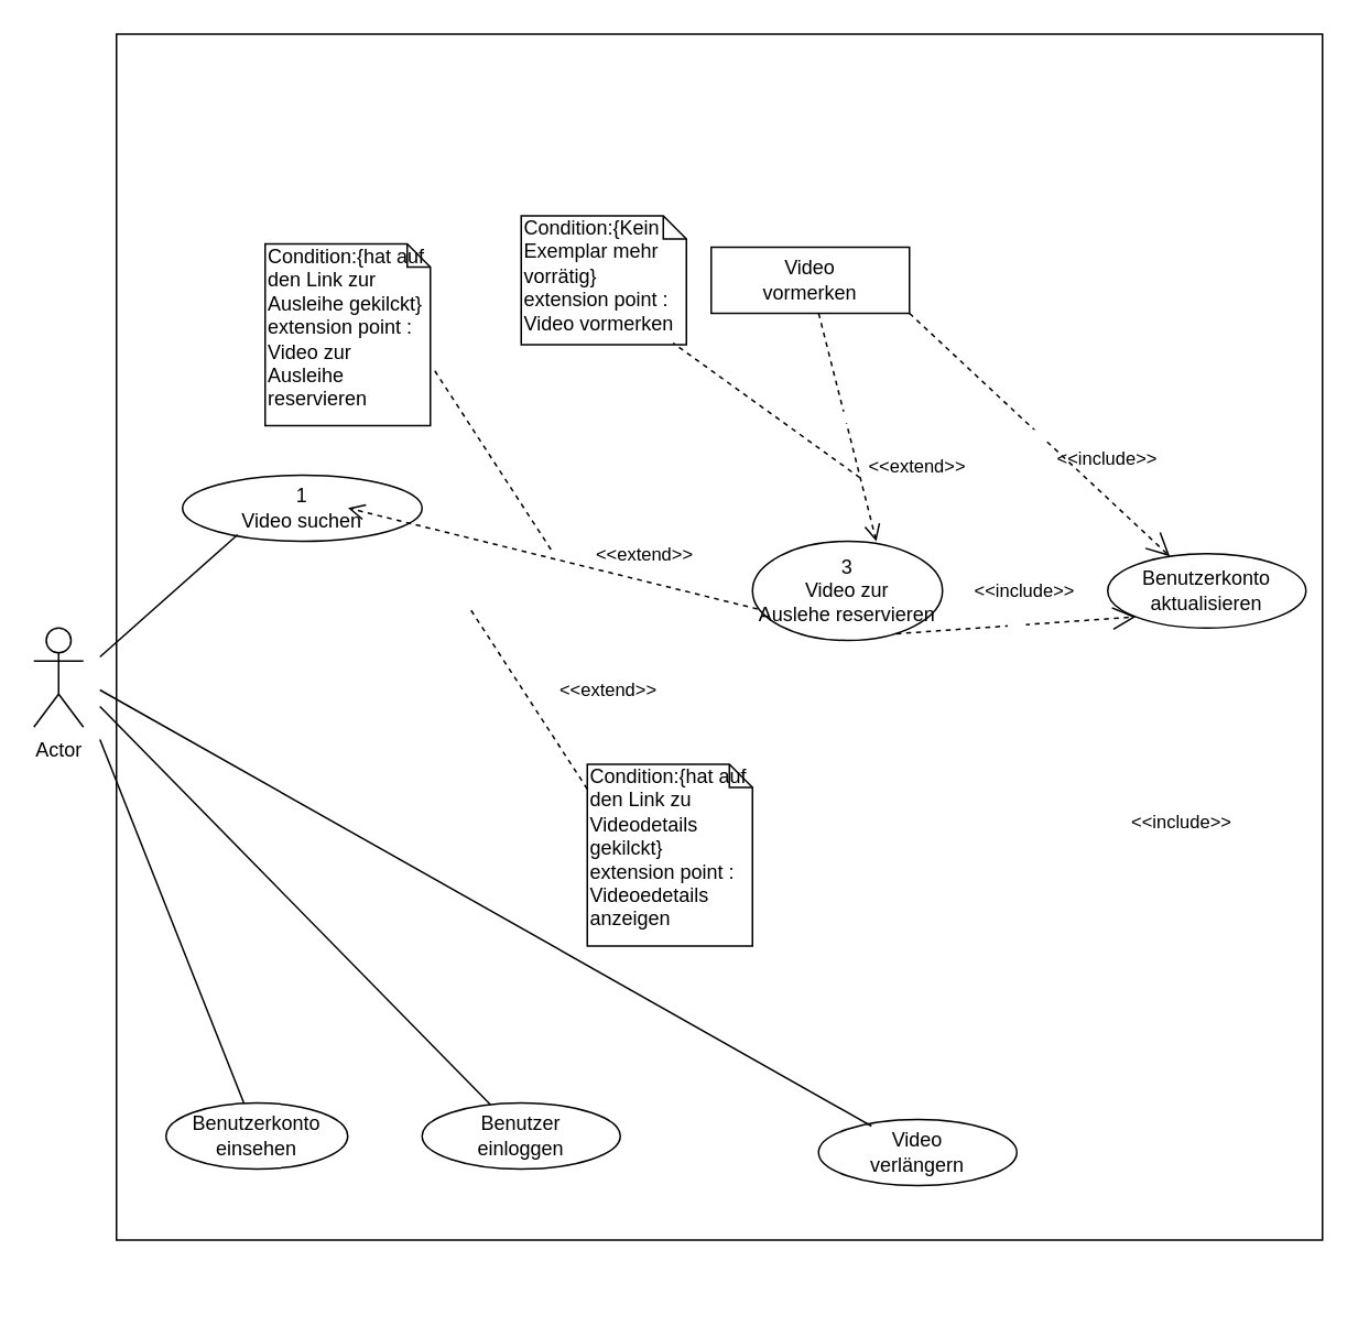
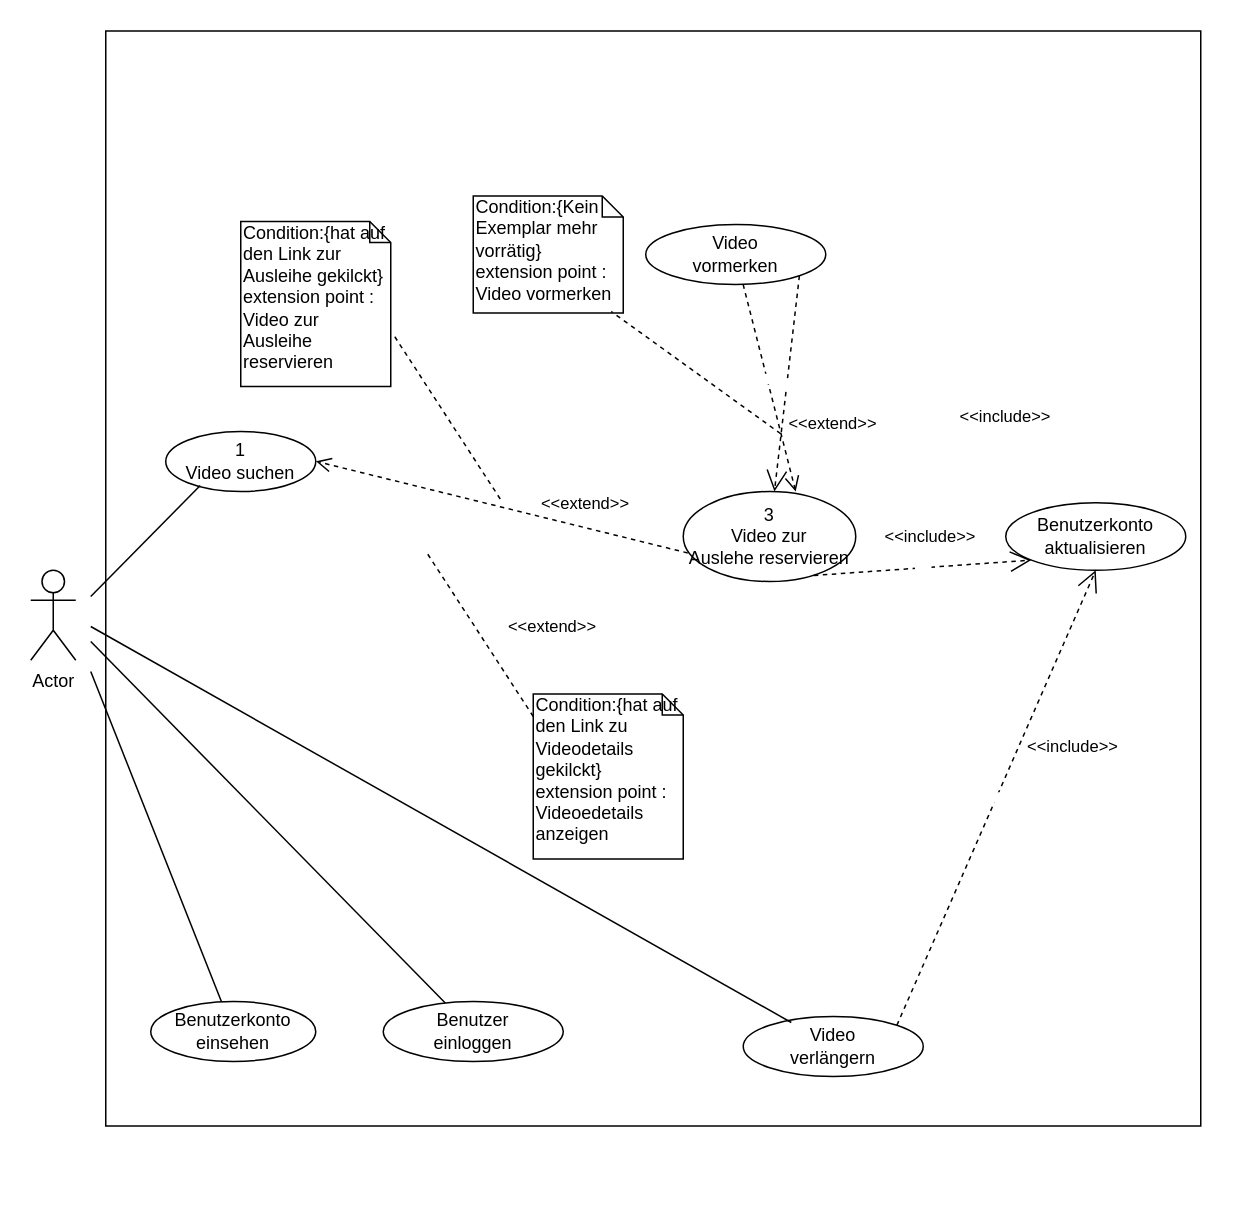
  <mxCell id="0" />
  <mxCell id="1" parent="0" />
  <mxCell id="2" value="" style="whiteSpace=wrap;html=1;aspect=fixed;" parent="1" vertex="1"><mxGeometry x="70" y="20" width="730" height="730" as="geometry" /></mxCell>
- <mxCell id="3" value="1&lt;div&gt;Video suchen&lt;/div&gt;" style="ellipse;whiteSpace=wrap;html=1;" parent="1" vertex="1"><mxGeometry x="110" y="287" width="145" height="40" as="geometry" /></mxCell>
+ <mxCell id="3" value="1&lt;div&gt;Video suchen&lt;/div&gt;" style="ellipse;whiteSpace=wrap;html=1;" parent="1" vertex="1"><mxGeometry x="110" y="287" width="100" height="40" as="geometry" /></mxCell>
  <mxCell id="4" value="&lt;div&gt;Benutzer&lt;/div&gt;&lt;div&gt;einloggen&lt;br&gt;&lt;/div&gt;" style="ellipse;whiteSpace=wrap;html=1;" parent="1" vertex="1"><mxGeometry x="255" y="667" width="120" height="40" as="geometry" /></mxCell>
  <mxCell id="5" value="&lt;div&gt;Video&lt;/div&gt;&lt;div&gt;verlängern&lt;br&gt;&lt;/div&gt;" style="ellipse;whiteSpace=wrap;html=1;" parent="1" vertex="1"><mxGeometry x="495" y="677" width="120" height="40" as="geometry" /></mxCell>
  <mxCell id="6" value="Benutzerkonto aktualisieren" style="ellipse;whiteSpace=wrap;html=1;" parent="1" vertex="1"><mxGeometry x="670" y="334.5" width="120" height="45" as="geometry" /></mxCell>
  <mxCell id="7" value="&lt;div&gt;Benutzerkonto &lt;br&gt;&lt;/div&gt;&lt;div&gt;einsehen&lt;br&gt;&lt;/div&gt;" style="ellipse;whiteSpace=wrap;html=1;" parent="1" vertex="1"><mxGeometry x="100" y="667" width="110" height="40" as="geometry" /></mxCell>
  <mxCell id="8" value="3&lt;div&gt;Video zur &lt;br&gt;&lt;/div&gt;&lt;div&gt;Auslehe reservieren&lt;br&gt;&lt;/div&gt;" style="ellipse;whiteSpace=wrap;html=1;" parent="1" vertex="1"><mxGeometry x="455" y="327" width="115" height="60" as="geometry" /></mxCell>
- <mxCell id="9" value="&lt;div&gt;Video&lt;/div&gt;&lt;div&gt;vormerken&lt;br&gt;&lt;/div&gt;" style="whiteSpace=wrap;html=1;rounded=0;" parent="1" vertex="1"><mxGeometry x="430" y="149" width="120" height="40" as="geometry" /></mxCell>
+ <mxCell id="9" value="&lt;div&gt;Video&lt;/div&gt;&lt;div&gt;vormerken&lt;br&gt;&lt;/div&gt;" style="ellipse;whiteSpace=wrap;html=1;" parent="1" vertex="1"><mxGeometry x="430" y="149" width="120" height="40" as="geometry" /></mxCell>
  <mxCell id="10" value="" style="endArrow=none;html=1;" parent="1" target="4" edge="1"><mxGeometry width="50" height="50" relative="1" as="geometry"><mxPoint x="60" y="427" as="sourcePoint" /><mxPoint x="140" y="387" as="targetPoint" /></mxGeometry></mxCell>
  <mxCell id="11" value="Actor" style="shape=umlActor;verticalLabelPosition=bottom;labelBackgroundColor=#ffffff;verticalAlign=top;html=1;outlineConnect=0;" parent="1" vertex="1"><mxGeometry x="20" y="379.5" width="30" height="60" as="geometry" /></mxCell>
  <mxCell id="12" value="Text" style="text;html=1;align=center;verticalAlign=middle;resizable=0;points=[];;autosize=1;fontSize=6;fontColor=#FFFFFF;direction=south;" parent="1" vertex="1"><mxGeometry x="60" y="757" width="10" height="30" as="geometry" /></mxCell>
  <mxCell id="13" value="return" style="html=1;verticalAlign=bottom;endArrow=open;dashed=1;endSize=8;fontSize=6;fontColor=#FFFFFF;entryX=0.933;entryY=0.725;entryDx=0;entryDy=0;entryPerimeter=0;" parent="1" source="9" edge="1"><mxGeometry relative="1" as="geometry"><mxPoint x="678" y="367" as="sourcePoint" /><mxPoint x="529.96" y="327" as="targetPoint" /></mxGeometry></mxCell>
  <mxCell id="14" value="&lt;font style=&quot;font-size: 11px&quot;&gt;&amp;lt;&amp;lt;extend&amp;gt;&amp;gt;&lt;/font&gt;" style="text;html=1;strokeColor=none;fillColor=none;align=center;verticalAlign=middle;whiteSpace=wrap;rounded=0;fontSize=11;fontColor=#000000;rotation=0;" parent="1" vertex="1"><mxGeometry x="520" y="272" width="70" height="20" as="geometry" /></mxCell>
  <mxCell id="15" value="&lt;div&gt;&lt;font style=&quot;font-size: 12px&quot;&gt;Condition:{Kein Exemplar mehr vorrätig}&lt;/font&gt;&lt;/div&gt;&lt;div&gt;&lt;font style=&quot;font-size: 12px&quot;&gt;extension point :&lt;/font&gt;&lt;/div&gt;&lt;div&gt;&lt;font style=&quot;font-size: 12px&quot;&gt;Video vormerken&lt;br&gt;&lt;/font&gt;&lt;/div&gt;" style="shape=note;whiteSpace=wrap;html=1;size=14;verticalAlign=top;align=left;spacingTop=-6;fontSize=6;fontColor=#000000;" parent="1" vertex="1"><mxGeometry x="315" y="130" width="100" height="78" as="geometry" /></mxCell>
  <mxCell id="16" value="" style="endArrow=none;dashed=1;html=1;fontSize=6;fontColor=#000000;entryX=0.92;entryY=0.987;entryDx=0;entryDy=0;entryPerimeter=0;" parent="1" edge="1" target="15"><mxGeometry width="50" height="50" relative="1" as="geometry"><mxPoint x="520" y="288.5" as="sourcePoint" /><mxPoint x="580" y="276" as="targetPoint" /></mxGeometry></mxCell>
  <mxCell id="17" value="Use" style="endArrow=open;endSize=12;dashed=1;html=1;fontSize=6;fontColor=#FFFFFF;entryX=0;entryY=1;entryDx=0;entryDy=0;exitX=0.757;exitY=0.933;exitDx=0;exitDy=0;exitPerimeter=0;" edge="1" parent="1" source="8" target="6"><mxGeometry width="160" relative="1" as="geometry"><mxPoint x="737.671" y="461.962" as="sourcePoint" /><mxPoint x="610" y="441" as="targetPoint" /></mxGeometry></mxCell>
  <mxCell id="18" value="&lt;font style=&quot;font-size: 11px;&quot;&gt;&amp;lt;&amp;lt;include&amp;gt;&amp;gt;&lt;/font&gt;" style="text;html=1;strokeColor=none;fillColor=none;align=center;verticalAlign=middle;whiteSpace=wrap;rounded=0;fontSize=11;fontColor=#000000;" vertex="1" parent="1"><mxGeometry x="585" y="347" width="70" height="20" as="geometry" /></mxCell>
  <mxCell id="19" value="&lt;font style=&quot;font-size: 11px&quot;&gt;&amp;lt;&amp;lt;extend&amp;gt;&amp;gt;&lt;/font&gt;" style="text;html=1;strokeColor=none;fillColor=none;align=center;verticalAlign=middle;whiteSpace=wrap;rounded=0;fontSize=11;fontColor=#000000;rotation=0;" vertex="1" parent="1"><mxGeometry x="333" y="407" width="70" height="20" as="geometry" /></mxCell>
  <mxCell id="20" value="&lt;font style=&quot;font-size: 11px&quot;&gt;&amp;lt;&amp;lt;extend&amp;gt;&amp;gt;&lt;/font&gt;" style="text;html=1;strokeColor=none;fillColor=none;align=center;verticalAlign=middle;whiteSpace=wrap;rounded=0;fontSize=11;fontColor=#000000;rotation=0;" vertex="1" parent="1"><mxGeometry x="355" y="324.5" width="70" height="20" as="geometry" /></mxCell>
- <mxCell id="21" value="Use" style="endArrow=open;endSize=12;dashed=1;html=1;fontSize=6;fontColor=#FFFFFF;exitX=1;exitY=1;exitDx=0;exitDy=0;" edge="1" parent="1" source="9" target="6"><mxGeometry width="160" relative="1" as="geometry"><mxPoint x="547.555" y="227.98" as="sourcePoint" /><mxPoint x="692.6" y="217.73" as="targetPoint" /></mxGeometry></mxCell>
+ <mxCell id="21" value="Use" style="endArrow=open;endSize=12;dashed=1;html=1;fontSize=6;fontColor=#FFFFFF;exitX=1;exitY=1;exitDx=0;exitDy=0;" edge="1" parent="1" source="9" target="8"><mxGeometry width="160" relative="1" as="geometry"><mxPoint x="547.555" y="227.98" as="sourcePoint" /><mxPoint x="692.6" y="217.73" as="targetPoint" /></mxGeometry></mxCell>
  <mxCell id="22" value="&lt;font style=&quot;font-size: 11px;&quot;&gt;&amp;lt;&amp;lt;include&amp;gt;&amp;gt;&lt;/font&gt;" style="text;html=1;strokeColor=none;fillColor=none;align=center;verticalAlign=middle;whiteSpace=wrap;rounded=0;fontSize=11;fontColor=#000000;" vertex="1" parent="1"><mxGeometry x="635" y="267" width="70" height="20" as="geometry" /></mxCell>
+ <mxCell id="23" value="Use" style="endArrow=open;endSize=12;dashed=1;html=1;fontSize=6;fontColor=#FFFFFF;entryX=0.5;entryY=1;entryDx=0;entryDy=0;exitX=1;exitY=0;exitDx=0;exitDy=0;" edge="1" parent="1" source="5" target="6"><mxGeometry width="160" relative="1" as="geometry"><mxPoint x="630.055" y="615.98" as="sourcePoint" /><mxPoint x="775.1" y="605.73" as="targetPoint" /></mxGeometry></mxCell>
  <mxCell id="24" value="&lt;font style=&quot;font-size: 11px;&quot;&gt;&amp;lt;&amp;lt;include&amp;gt;&amp;gt;&lt;/font&gt;" style="text;html=1;strokeColor=none;fillColor=none;align=center;verticalAlign=middle;whiteSpace=wrap;rounded=0;fontSize=11;fontColor=#000000;" vertex="1" parent="1"><mxGeometry x="680" y="487" width="70" height="20" as="geometry" /></mxCell>
  <mxCell id="25" value="" style="endArrow=none;html=1;entryX=0.23;entryY=0.9;entryDx=0;entryDy=0;entryPerimeter=0;" edge="1" parent="1" target="3"><mxGeometry width="50" height="50" relative="1" as="geometry"><mxPoint x="60" y="397" as="sourcePoint" /><mxPoint x="314.793" y="506.805" as="targetPoint" /></mxGeometry></mxCell>
  <mxCell id="26" value="return" style="html=1;verticalAlign=bottom;endArrow=open;dashed=1;endSize=8;fontSize=6;fontColor=#FFFFFF;entryX=0.192;entryY=0.393;entryDx=0;entryDy=0;entryPerimeter=0;exitX=0.026;exitY=0.683;exitDx=0;exitDy=0;exitPerimeter=0;" edge="1" parent="1" source="8" target="2"><mxGeometry relative="1" as="geometry"><mxPoint x="489.541" y="421.277" as="sourcePoint" /><mxPoint x="329.96" y="327" as="targetPoint" /></mxGeometry></mxCell>
  <mxCell id="27" value="" style="endArrow=none;html=1;entryX=0.267;entryY=0.1;entryDx=0;entryDy=0;entryPerimeter=0;" edge="1" parent="1" target="5"><mxGeometry width="50" height="50" relative="1" as="geometry"><mxPoint x="60" y="417" as="sourcePoint" /><mxPoint x="314.793" y="525.805" as="targetPoint" /></mxGeometry></mxCell>
  <mxCell id="28" value="" style="endArrow=none;html=1;" edge="1" parent="1" target="7"><mxGeometry width="50" height="50" relative="1" as="geometry"><mxPoint x="60" y="447" as="sourcePoint" /><mxPoint x="314.793" y="560.805" as="targetPoint" /></mxGeometry></mxCell>
  <mxCell id="29" value="&lt;div&gt;&lt;font style=&quot;font-size: 12px&quot;&gt;Condition:{hat auf den Link zur Ausleihe gekilckt}&lt;/font&gt;&lt;/div&gt;&lt;div&gt;&lt;font style=&quot;font-size: 12px&quot;&gt;extension point :&lt;/font&gt;&lt;/div&gt;&lt;div&gt;&lt;font style=&quot;font-size: 12px&quot;&gt;Video zur Ausleihe reservieren&lt;br&gt;&lt;/font&gt;&lt;/div&gt;" style="shape=note;whiteSpace=wrap;html=1;size=14;verticalAlign=top;align=left;spacingTop=-6;fontSize=6;fontColor=#000000;" vertex="1" parent="1"><mxGeometry x="160" y="147" width="100" height="110" as="geometry" /></mxCell>
  <mxCell id="30" value="" style="endArrow=none;dashed=1;html=1;fontSize=6;fontColor=#000000;entryX=0.92;entryY=0.987;entryDx=0;entryDy=0;entryPerimeter=0;" edge="1" parent="1"><mxGeometry width="50" height="50" relative="1" as="geometry"><mxPoint x="355" y="477" as="sourcePoint" /><mxPoint x="283.5" y="366.986" as="targetPoint" /></mxGeometry></mxCell>
  <mxCell id="31" value="&lt;div&gt;&lt;div&gt;&lt;font style=&quot;font-size: 12px&quot;&gt;Condition:{hat auf den Link zu Videodetails gekilckt}&lt;/font&gt;&lt;/div&gt;&lt;/div&gt;&lt;div&gt;&lt;font style=&quot;font-size: 12px&quot;&gt;extension point :&lt;/font&gt;&lt;/div&gt;&lt;div&gt;&lt;font style=&quot;font-size: 12px&quot;&gt;Videoedetails anzeigen&lt;br&gt;&lt;/font&gt;&lt;/div&gt;" style="shape=note;whiteSpace=wrap;html=1;size=14;verticalAlign=top;align=left;spacingTop=-6;fontSize=6;fontColor=#000000;" vertex="1" parent="1"><mxGeometry x="355" y="462" width="100" height="110" as="geometry" /></mxCell>
  <mxCell id="32" value="" style="endArrow=none;dashed=1;html=1;fontSize=6;fontColor=#000000;entryX=0.92;entryY=0.987;entryDx=0;entryDy=0;entryPerimeter=0;" edge="1" parent="1"><mxGeometry width="50" height="50" relative="1" as="geometry"><mxPoint x="333" y="332" as="sourcePoint" /><mxPoint x="261.5" y="221.986" as="targetPoint" /></mxGeometry></mxCell>
